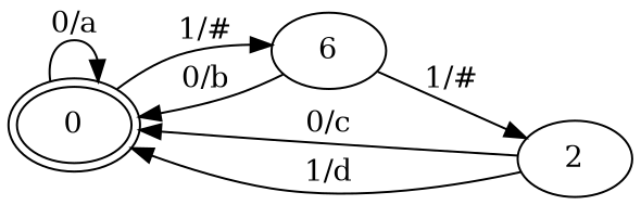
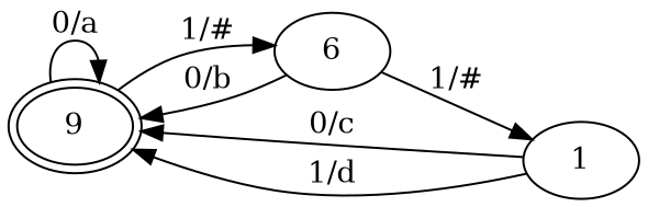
  digraph {
    rankdir=LR
-   0 [peripheries=2]
+   0 [peripheries=2 label=9]
    n2 [label=6]
-   2
+   2 [label=1]
    0 -> 0 [label="0/a"]
    0 -> n2 [label="1/#"]
    n2 -> 0 [label="0/b"]
    n2 -> 2 [label="1/#"]
    2 -> 0 [label="0/c"]
    2 -> 0 [label="1/d"]
  }
